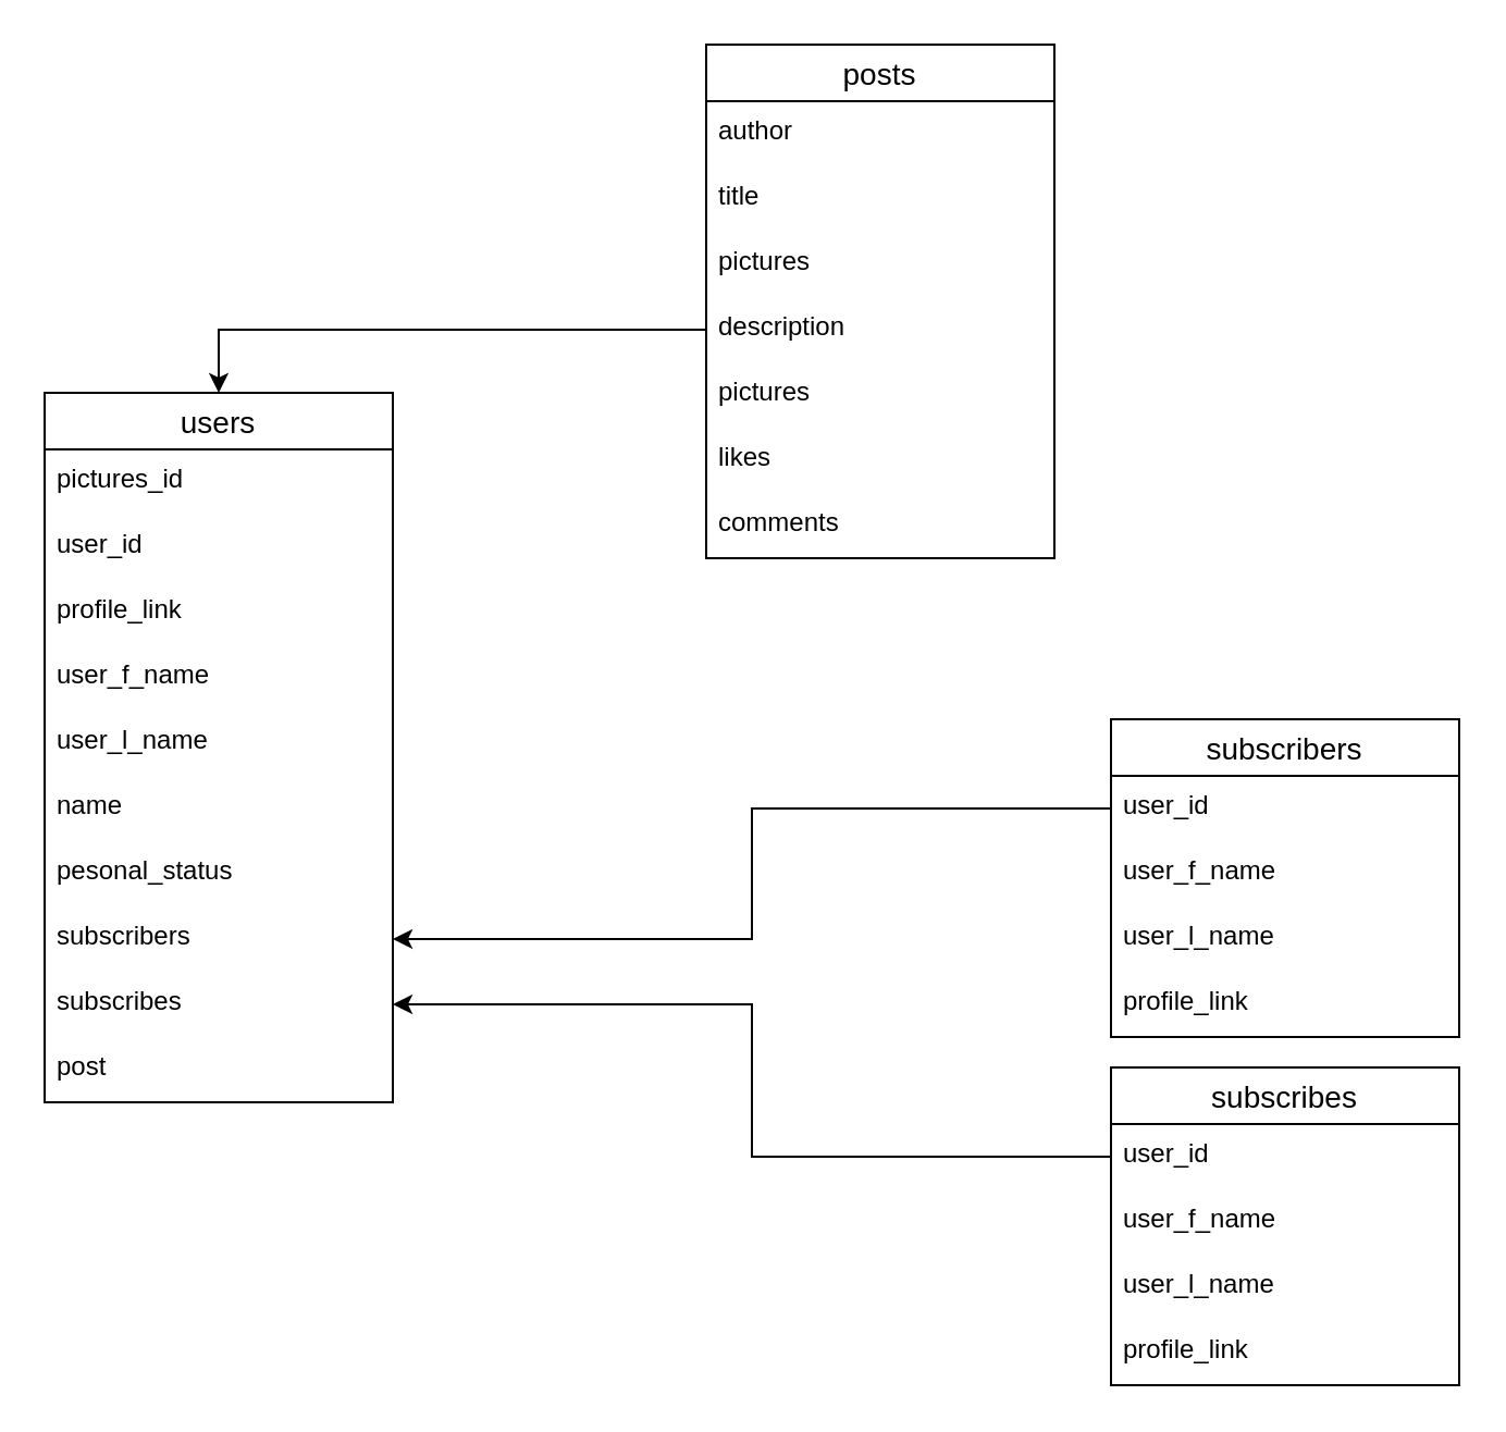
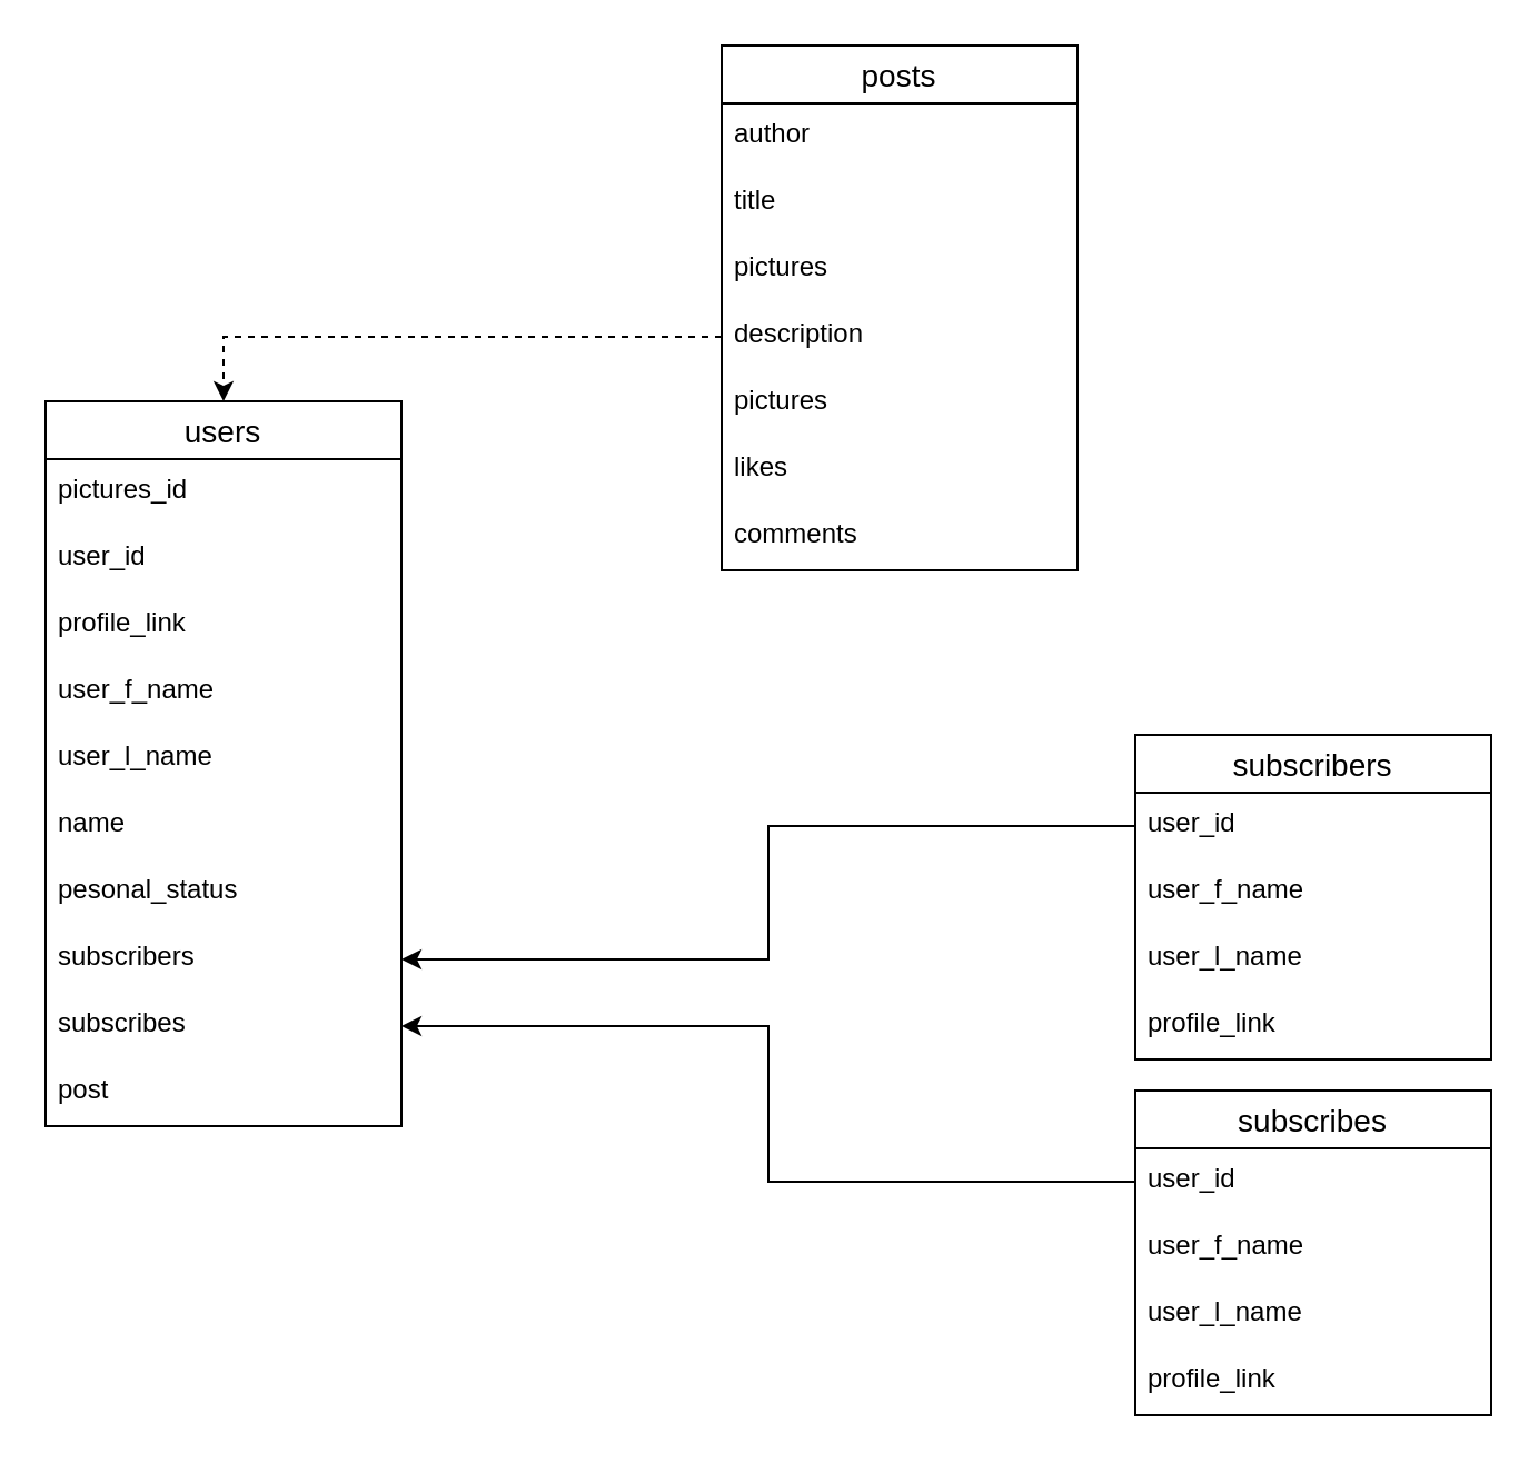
  <mxCell id="0" />
  <mxCell id="1" parent="0" />
  <mxCell id="2" value="users" style="swimlane;fontStyle=0;childLayout=stackLayout;horizontal=1;startSize=26;horizontalStack=0;resizeParent=1;resizeParentMax=0;resizeLast=0;collapsible=1;marginBottom=0;align=center;fontSize=14;strokeColor=default;" vertex="1" parent="1"><mxGeometry x="20" y="180" width="160" height="326" as="geometry" /></mxCell>
  <mxCell id="3" value="pictures_id" style="text;strokeColor=none;fillColor=none;spacingLeft=4;spacingRight=4;overflow=hidden;rotatable=0;points=[[0,0.5],[1,0.5]];portConstraint=eastwest;fontSize=12;" vertex="1" parent="2"><mxGeometry y="26" width="160" height="30" as="geometry" /></mxCell>
  <mxCell id="4" value="user_id" style="text;strokeColor=none;fillColor=none;spacingLeft=4;spacingRight=4;overflow=hidden;rotatable=0;points=[[0,0.5],[1,0.5]];portConstraint=eastwest;fontSize=12;" vertex="1" parent="2"><mxGeometry y="56" width="160" height="30" as="geometry" /></mxCell>
  <mxCell id="5" value="profile_link" style="text;strokeColor=none;fillColor=none;spacingLeft=4;spacingRight=4;overflow=hidden;rotatable=0;points=[[0,0.5],[1,0.5]];portConstraint=eastwest;fontSize=12;" vertex="1" parent="2"><mxGeometry y="86" width="160" height="30" as="geometry" /></mxCell>
  <mxCell id="6" value="user_f_name" style="text;strokeColor=none;fillColor=none;spacingLeft=4;spacingRight=4;overflow=hidden;rotatable=0;points=[[0,0.5],[1,0.5]];portConstraint=eastwest;fontSize=12;" vertex="1" parent="2"><mxGeometry y="116" width="160" height="30" as="geometry" /></mxCell>
  <mxCell id="7" value="user_l_name" style="text;strokeColor=none;fillColor=none;spacingLeft=4;spacingRight=4;overflow=hidden;rotatable=0;points=[[0,0.5],[1,0.5]];portConstraint=eastwest;fontSize=12;" vertex="1" parent="2"><mxGeometry y="146" width="160" height="30" as="geometry" /></mxCell>
  <mxCell id="8" value="name" style="text;strokeColor=none;fillColor=none;spacingLeft=4;spacingRight=4;overflow=hidden;rotatable=0;points=[[0,0.5],[1,0.5]];portConstraint=eastwest;fontSize=12;" vertex="1" parent="2"><mxGeometry y="176" width="160" height="30" as="geometry" /></mxCell>
  <mxCell id="9" value="pesonal_status" style="text;strokeColor=none;fillColor=none;spacingLeft=4;spacingRight=4;overflow=hidden;rotatable=0;points=[[0,0.5],[1,0.5]];portConstraint=eastwest;fontSize=12;" vertex="1" parent="2"><mxGeometry y="206" width="160" height="30" as="geometry" /></mxCell>
  <mxCell id="10" value="subscribers" style="text;strokeColor=none;fillColor=none;spacingLeft=4;spacingRight=4;overflow=hidden;rotatable=0;points=[[0,0.5],[1,0.5]];portConstraint=eastwest;fontSize=12;" vertex="1" parent="2"><mxGeometry y="236" width="160" height="30" as="geometry" /></mxCell>
  <mxCell id="11" value="subscribes" style="text;strokeColor=none;fillColor=none;spacingLeft=4;spacingRight=4;overflow=hidden;rotatable=0;points=[[0,0.5],[1,0.5]];portConstraint=eastwest;fontSize=12;" vertex="1" parent="2"><mxGeometry y="266" width="160" height="30" as="geometry" /></mxCell>
  <mxCell id="12" value="post" style="text;strokeColor=none;fillColor=none;spacingLeft=4;spacingRight=4;overflow=hidden;rotatable=0;points=[[0,0.5],[1,0.5]];portConstraint=eastwest;fontSize=12;" vertex="1" parent="2"><mxGeometry y="296" width="160" height="30" as="geometry" /></mxCell>
  <mxCell id="13" value="posts" style="swimlane;fontStyle=0;childLayout=stackLayout;horizontal=1;startSize=26;horizontalStack=0;resizeParent=1;resizeParentMax=0;resizeLast=0;collapsible=1;marginBottom=0;align=center;fontSize=14;strokeColor=default;" vertex="1" parent="1"><mxGeometry x="324" y="20" width="160" height="236" as="geometry" /></mxCell>
  <mxCell id="14" value="author" style="text;strokeColor=none;fillColor=none;spacingLeft=4;spacingRight=4;overflow=hidden;rotatable=0;points=[[0,0.5],[1,0.5]];portConstraint=eastwest;fontSize=12;" vertex="1" parent="13"><mxGeometry y="26" width="160" height="30" as="geometry" /></mxCell>
  <mxCell id="15" value="title" style="text;strokeColor=none;fillColor=none;spacingLeft=4;spacingRight=4;overflow=hidden;rotatable=0;points=[[0,0.5],[1,0.5]];portConstraint=eastwest;fontSize=12;" vertex="1" parent="13"><mxGeometry y="56" width="160" height="30" as="geometry" /></mxCell>
  <mxCell id="16" value="pictures" style="text;strokeColor=none;fillColor=none;spacingLeft=4;spacingRight=4;overflow=hidden;rotatable=0;points=[[0,0.5],[1,0.5]];portConstraint=eastwest;fontSize=12;" vertex="1" parent="13"><mxGeometry y="86" width="160" height="30" as="geometry" /></mxCell>
  <mxCell id="17" value="description" style="text;strokeColor=none;fillColor=none;spacingLeft=4;spacingRight=4;overflow=hidden;rotatable=0;points=[[0,0.5],[1,0.5]];portConstraint=eastwest;fontSize=12;" vertex="1" parent="13"><mxGeometry y="116" width="160" height="30" as="geometry" /></mxCell>
  <mxCell id="18" value="pictures" style="text;strokeColor=none;fillColor=none;spacingLeft=4;spacingRight=4;overflow=hidden;rotatable=0;points=[[0,0.5],[1,0.5]];portConstraint=eastwest;fontSize=12;" vertex="1" parent="13"><mxGeometry y="146" width="160" height="30" as="geometry" /></mxCell>
  <mxCell id="19" value="likes" style="text;strokeColor=none;fillColor=none;spacingLeft=4;spacingRight=4;overflow=hidden;rotatable=0;points=[[0,0.5],[1,0.5]];portConstraint=eastwest;fontSize=12;" vertex="1" parent="13"><mxGeometry y="176" width="160" height="30" as="geometry" /></mxCell>
  <mxCell id="20" value="comments" style="text;strokeColor=none;fillColor=none;spacingLeft=4;spacingRight=4;overflow=hidden;rotatable=0;points=[[0,0.5],[1,0.5]];portConstraint=eastwest;fontSize=12;" vertex="1" parent="13"><mxGeometry y="206" width="160" height="30" as="geometry" /></mxCell>
  <mxCell id="21" value="subscribes" style="swimlane;fontStyle=0;childLayout=stackLayout;horizontal=1;startSize=26;horizontalStack=0;resizeParent=1;resizeParentMax=0;resizeLast=0;collapsible=1;marginBottom=0;align=center;fontSize=14;strokeColor=default;" vertex="1" parent="1"><mxGeometry x="510" y="490" width="160" height="146" as="geometry" /></mxCell>
  <mxCell id="22" value="user_id" style="text;strokeColor=none;fillColor=none;spacingLeft=4;spacingRight=4;overflow=hidden;rotatable=0;points=[[0,0.5],[1,0.5]];portConstraint=eastwest;fontSize=12;" vertex="1" parent="21"><mxGeometry y="26" width="160" height="30" as="geometry" /></mxCell>
  <mxCell id="23" value="user_f_name" style="text;strokeColor=none;fillColor=none;spacingLeft=4;spacingRight=4;overflow=hidden;rotatable=0;points=[[0,0.5],[1,0.5]];portConstraint=eastwest;fontSize=12;" vertex="1" parent="21"><mxGeometry y="56" width="160" height="30" as="geometry" /></mxCell>
  <mxCell id="24" value="user_l_name" style="text;strokeColor=none;fillColor=none;spacingLeft=4;spacingRight=4;overflow=hidden;rotatable=0;points=[[0,0.5],[1,0.5]];portConstraint=eastwest;fontSize=12;" vertex="1" parent="21"><mxGeometry y="86" width="160" height="30" as="geometry" /></mxCell>
  <mxCell id="25" value="profile_link" style="text;strokeColor=none;fillColor=none;spacingLeft=4;spacingRight=4;overflow=hidden;rotatable=0;points=[[0,0.5],[1,0.5]];portConstraint=eastwest;fontSize=12;" vertex="1" parent="21"><mxGeometry y="116" width="160" height="30" as="geometry" /></mxCell>
- <mxCell id="26" style="edgeStyle=orthogonalEdgeStyle;rounded=0;orthogonalLoop=1;jettySize=auto;html=1;exitX=0;exitY=0.5;exitDx=0;exitDy=0;entryX=0.5;entryY=0;entryDx=0;entryDy=0;" edge="1" parent="1" source="17" target="2"><mxGeometry relative="1" as="geometry" /></mxCell>
+ <mxCell id="26" style="edgeStyle=orthogonalEdgeStyle;rounded=0;orthogonalLoop=1;jettySize=auto;html=1;exitX=0;exitY=0.5;exitDx=0;exitDy=0;entryX=0.5;entryY=0;entryDx=0;entryDy=0;dashed=1;" edge="1" parent="1" source="17" target="2"><mxGeometry relative="1" as="geometry" /></mxCell>
  <mxCell id="27" style="edgeStyle=orthogonalEdgeStyle;rounded=0;orthogonalLoop=1;jettySize=auto;html=1;exitX=0;exitY=0.5;exitDx=0;exitDy=0;entryX=1;entryY=0.5;entryDx=0;entryDy=0;" edge="1" parent="1" source="22" target="11"><mxGeometry relative="1" as="geometry" /></mxCell>
  <mxCell id="28" value="subscribers" style="swimlane;fontStyle=0;childLayout=stackLayout;horizontal=1;startSize=26;horizontalStack=0;resizeParent=1;resizeParentMax=0;resizeLast=0;collapsible=1;marginBottom=0;align=center;fontSize=14;strokeColor=default;" vertex="1" parent="1"><mxGeometry x="510" y="330" width="160" height="146" as="geometry" /></mxCell>
  <mxCell id="29" value="user_id" style="text;strokeColor=none;fillColor=none;spacingLeft=4;spacingRight=4;overflow=hidden;rotatable=0;points=[[0,0.5],[1,0.5]];portConstraint=eastwest;fontSize=12;" vertex="1" parent="28"><mxGeometry y="26" width="160" height="30" as="geometry" /></mxCell>
  <mxCell id="30" value="user_f_name" style="text;strokeColor=none;fillColor=none;spacingLeft=4;spacingRight=4;overflow=hidden;rotatable=0;points=[[0,0.5],[1,0.5]];portConstraint=eastwest;fontSize=12;" vertex="1" parent="28"><mxGeometry y="56" width="160" height="30" as="geometry" /></mxCell>
  <mxCell id="31" value="user_l_name" style="text;strokeColor=none;fillColor=none;spacingLeft=4;spacingRight=4;overflow=hidden;rotatable=0;points=[[0,0.5],[1,0.5]];portConstraint=eastwest;fontSize=12;" vertex="1" parent="28"><mxGeometry y="86" width="160" height="30" as="geometry" /></mxCell>
  <mxCell id="32" value="profile_link" style="text;strokeColor=none;fillColor=none;spacingLeft=4;spacingRight=4;overflow=hidden;rotatable=0;points=[[0,0.5],[1,0.5]];portConstraint=eastwest;fontSize=12;" vertex="1" parent="28"><mxGeometry y="116" width="160" height="30" as="geometry" /></mxCell>
  <mxCell id="33" style="edgeStyle=orthogonalEdgeStyle;rounded=0;orthogonalLoop=1;jettySize=auto;html=1;exitX=0;exitY=0.5;exitDx=0;exitDy=0;" edge="1" parent="1" source="29" target="10"><mxGeometry relative="1" as="geometry" /></mxCell>
